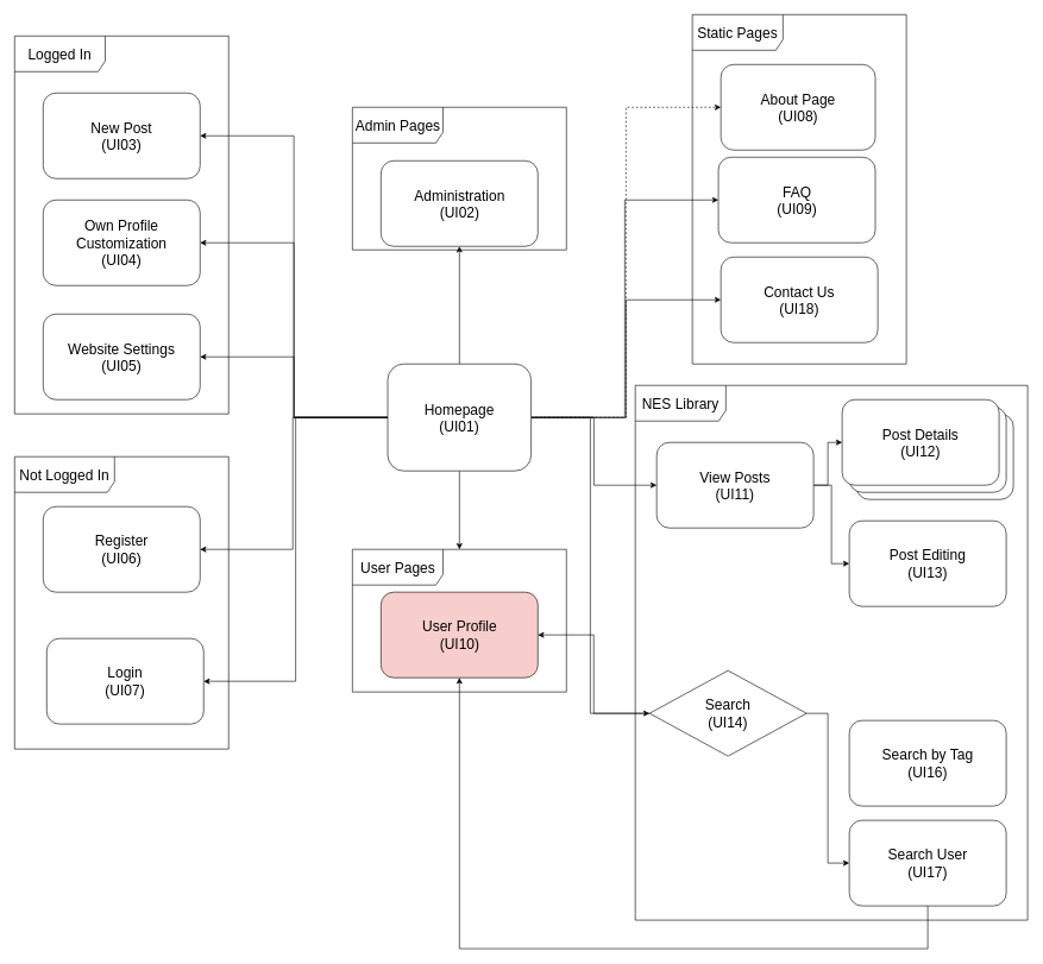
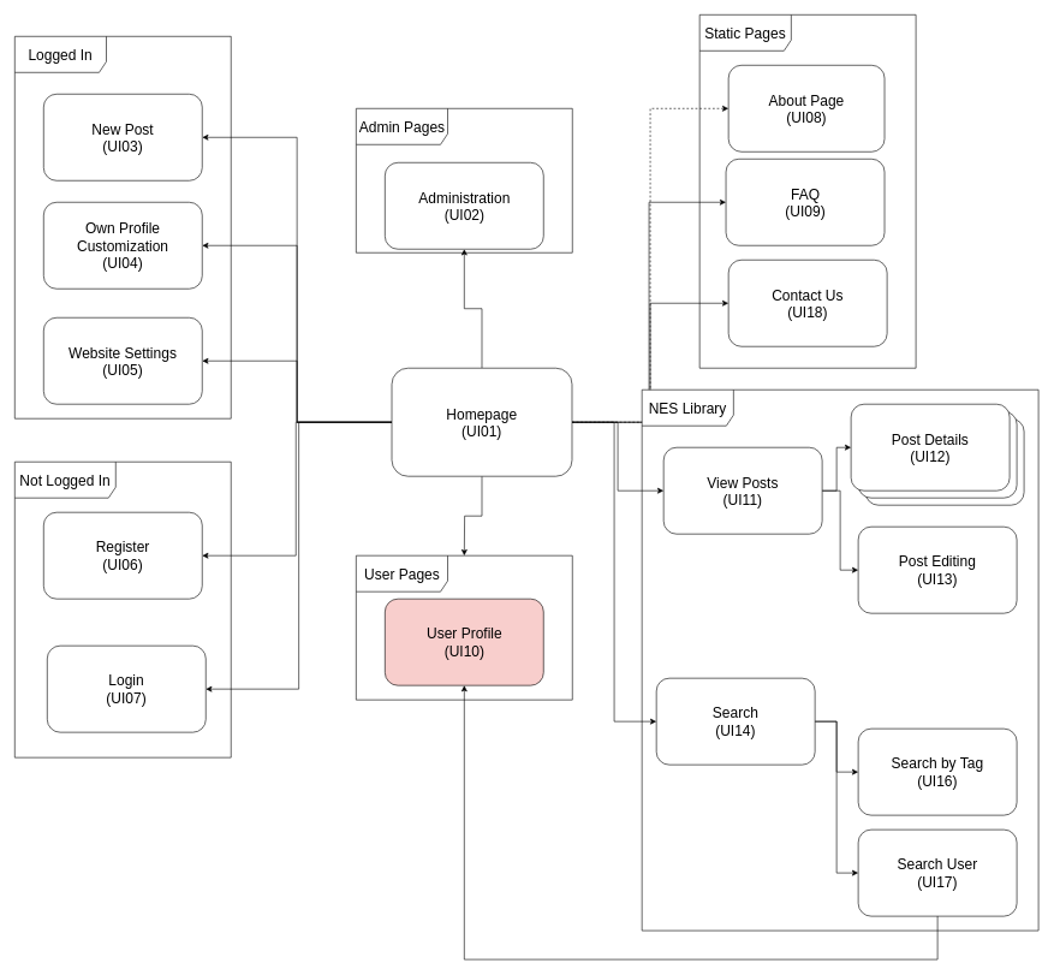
  <mxCell id="0" />
  <mxCell id="1" parent="0" />
  <mxCell id="2" style="edgeStyle=orthogonalEdgeStyle;rounded=0;orthogonalLoop=1;jettySize=auto;html=1;endArrow=classic;endFill=1;" edge="1" parent="1" source="13" target="15"><mxGeometry relative="1" as="geometry"><mxPoint x="643.5" y="350" as="targetPoint" /></mxGeometry></mxCell>
  <mxCell id="3" style="edgeStyle=orthogonalEdgeStyle;rounded=0;orthogonalLoop=1;jettySize=auto;html=1;entryX=0;entryY=0.5;entryDx=0;entryDy=0;dashed=1;" edge="1" parent="1" source="13" target="25"><mxGeometry relative="1" as="geometry" /></mxCell>
  <mxCell id="4" style="edgeStyle=orthogonalEdgeStyle;rounded=0;orthogonalLoop=1;jettySize=auto;html=1;entryX=0;entryY=0.5;entryDx=0;entryDy=0;" edge="1" parent="1" source="13" target="26"><mxGeometry relative="1" as="geometry" /></mxCell>
  <mxCell id="5" style="edgeStyle=orthogonalEdgeStyle;rounded=0;orthogonalLoop=1;jettySize=auto;html=1;entryX=1;entryY=0.5;entryDx=0;entryDy=0;" edge="1" parent="1" source="13" target="23"><mxGeometry relative="1" as="geometry" /></mxCell>
  <mxCell id="6" style="edgeStyle=orthogonalEdgeStyle;rounded=0;orthogonalLoop=1;jettySize=auto;html=1;entryX=1;entryY=0.5;entryDx=0;entryDy=0;" edge="1" parent="1" source="13" target="18"><mxGeometry relative="1" as="geometry" /></mxCell>
  <mxCell id="7" style="edgeStyle=orthogonalEdgeStyle;rounded=0;orthogonalLoop=1;jettySize=auto;html=1;entryX=1;entryY=0.5;entryDx=0;entryDy=0;" edge="1" parent="1" source="13" target="17"><mxGeometry relative="1" as="geometry" /></mxCell>
  <mxCell id="8" style="edgeStyle=orthogonalEdgeStyle;rounded=0;orthogonalLoop=1;jettySize=auto;html=1;" edge="1" parent="1" source="13"><mxGeometry relative="1" as="geometry"><mxPoint x="643.5" y="770" as="targetPoint" /></mxGeometry></mxCell>
  <mxCell id="9" style="edgeStyle=orthogonalEdgeStyle;rounded=0;orthogonalLoop=1;jettySize=auto;html=1;entryX=0;entryY=0.5;entryDx=0;entryDy=0;" edge="1" parent="1" source="13" target="32"><mxGeometry relative="1" as="geometry" /></mxCell>
  <mxCell id="10" style="edgeStyle=orthogonalEdgeStyle;rounded=0;orthogonalLoop=1;jettySize=auto;html=1;entryX=0;entryY=0.5;entryDx=0;entryDy=0;" edge="1" parent="1" source="13" target="40"><mxGeometry relative="1" as="geometry" /></mxCell>
  <mxCell id="11" style="edgeStyle=orthogonalEdgeStyle;rounded=0;orthogonalLoop=1;jettySize=auto;html=1;entryX=1;entryY=0.5;entryDx=0;entryDy=0;" edge="1" parent="1" source="13" target="21"><mxGeometry relative="1" as="geometry" /></mxCell>
  <mxCell id="12" style="edgeStyle=orthogonalEdgeStyle;rounded=0;orthogonalLoop=1;jettySize=auto;html=1;entryX=0;entryY=0.5;entryDx=0;entryDy=0;" edge="1" parent="1" source="13" target="44"><mxGeometry relative="1" as="geometry" /></mxCell>
- <mxCell id="13" value="&lt;font style=&quot;font-size: 20px;&quot;&gt;Homepage&lt;br&gt;(UI01)&lt;br&gt;&lt;/font&gt;" style="rounded=1;whiteSpace=wrap;html=1;" vertex="1" parent="1"><mxGeometry x="543" y="510" width="201" height="150" as="geometry" /></mxCell>
+ <mxCell id="13" value="&lt;font style=&quot;font-size: 20px;&quot;&gt;Homepage&lt;br&gt;(UI01)&lt;br&gt;&lt;/font&gt;" style="rounded=1;whiteSpace=wrap;html=1;" vertex="1" parent="1"><mxGeometry x="543" y="510" width="250" height="150" as="geometry" /></mxCell>
  <mxCell id="14" value="&lt;font style=&quot;font-size: 20px;&quot;&gt;Admin Pages&lt;/font&gt;" style="shape=umlFrame;whiteSpace=wrap;html=1;pointerEvents=0;width=127;height=50;" vertex="1" parent="1"><mxGeometry x="493.5" y="150" width="300" height="200" as="geometry" /></mxCell>
  <mxCell id="15" value="&lt;font style=&quot;font-size: 20px;&quot;&gt;Administration&lt;br&gt;(UI02)&lt;br&gt;&lt;/font&gt;" style="rounded=1;whiteSpace=wrap;html=1;" vertex="1" parent="1"><mxGeometry x="533.5" y="225" width="220" height="120" as="geometry" /></mxCell>
  <mxCell id="16" value="&lt;span style=&quot;font-size: 20px;&quot;&gt;Not Logged In&lt;/span&gt;" style="shape=umlFrame;whiteSpace=wrap;html=1;pointerEvents=0;width=140;height=50;" vertex="1" parent="1"><mxGeometry x="20" y="640" width="300" height="410" as="geometry" /></mxCell>
  <mxCell id="17" value="&lt;font style=&quot;font-size: 20px;&quot;&gt;New Post&lt;br&gt;(UI03)&lt;br&gt;&lt;/font&gt;" style="rounded=1;whiteSpace=wrap;html=1;" vertex="1" parent="1"><mxGeometry x="60" y="130" width="220" height="120" as="geometry" /></mxCell>
  <mxCell id="18" value="&lt;font style=&quot;font-size: 20px;&quot;&gt;Own Profile Customization&lt;br&gt;(UI04)&lt;br&gt;&lt;/font&gt;" style="rounded=1;whiteSpace=wrap;html=1;" vertex="1" parent="1"><mxGeometry x="60" y="280" width="220" height="120" as="geometry" /></mxCell>
  <mxCell id="19" value="&lt;span style=&quot;font-size: 20px;&quot;&gt;Logged In&lt;/span&gt;" style="shape=umlFrame;whiteSpace=wrap;html=1;pointerEvents=0;width=127;height=50;" vertex="1" parent="1"><mxGeometry x="20" y="50" width="300" height="530" as="geometry" /></mxCell>
  <mxCell id="20" value="&lt;font style=&quot;font-size: 20px;&quot;&gt;Register&lt;br&gt;(UI06)&lt;br&gt;&lt;/font&gt;" style="rounded=1;whiteSpace=wrap;html=1;" vertex="1" parent="1"><mxGeometry x="60" y="710" width="220" height="120" as="geometry" /></mxCell>
  <mxCell id="21" value="&lt;font style=&quot;font-size: 20px;&quot;&gt;Login&lt;br&gt;(UI07)&lt;br&gt;&lt;/font&gt;" style="rounded=1;whiteSpace=wrap;html=1;" vertex="1" parent="1"><mxGeometry x="65" y="895" width="220" height="120" as="geometry" /></mxCell>
  <mxCell id="22" style="edgeStyle=orthogonalEdgeStyle;rounded=0;orthogonalLoop=1;jettySize=auto;html=1;exitX=0;exitY=0.5;exitDx=0;exitDy=0;" edge="1" parent="1" source="13" target="20"><mxGeometry relative="1" as="geometry"><mxPoint x="320" y="822" as="targetPoint" /><Array as="points"><mxPoint x="410" y="585" /><mxPoint x="410" y="770" /></Array></mxGeometry></mxCell>
  <mxCell id="23" value="&lt;font style=&quot;font-size: 20px;&quot;&gt;Website Settings&lt;br&gt;(UI05)&lt;br&gt;&lt;/font&gt;" style="rounded=1;whiteSpace=wrap;html=1;" vertex="1" parent="1"><mxGeometry x="60" y="440" width="220" height="120" as="geometry" /></mxCell>
  <mxCell id="24" value="&lt;font style=&quot;font-size: 20px;&quot;&gt;Static Pages&lt;/font&gt;" style="shape=umlFrame;whiteSpace=wrap;html=1;pointerEvents=0;width=127;height=50;" vertex="1" parent="1"><mxGeometry x="970" y="20" width="300" height="490" as="geometry" /></mxCell>
  <mxCell id="25" value="&lt;font style=&quot;font-size: 20px;&quot;&gt;About Page&lt;br&gt;(UI08)&lt;br&gt;&lt;/font&gt;" style="rounded=1;whiteSpace=wrap;html=1;" vertex="1" parent="1"><mxGeometry x="1010" y="90" width="216.5" height="120" as="geometry" /></mxCell>
  <mxCell id="26" value="&lt;font style=&quot;font-size: 20px;&quot;&gt;FAQ&lt;br&gt;(UI09)&lt;br&gt;&lt;/font&gt;" style="rounded=1;whiteSpace=wrap;html=1;" vertex="1" parent="1"><mxGeometry x="1006.5" y="220" width="220" height="120" as="geometry" /></mxCell>
  <mxCell id="27" value="&lt;font style=&quot;font-size: 20px;&quot;&gt;User Pages&lt;/font&gt;" style="shape=umlFrame;whiteSpace=wrap;html=1;pointerEvents=0;width=127;height=50;" vertex="1" parent="1"><mxGeometry x="493.5" y="770" width="300" height="200" as="geometry" /></mxCell>
  <mxCell id="28" value="&lt;font style=&quot;font-size: 20px;&quot;&gt;User Profile&lt;br&gt;(UI10)&lt;br&gt;&lt;/font&gt;" style="rounded=1;whiteSpace=wrap;html=1;fillColor=#f8cecc;" vertex="1" parent="1"><mxGeometry x="533.5" y="830" width="220" height="120" as="geometry" /></mxCell>
  <mxCell id="29" value="&lt;font style=&quot;font-size: 20px;&quot;&gt;NES Library&lt;br&gt;&lt;/font&gt;" style="shape=umlFrame;whiteSpace=wrap;html=1;pointerEvents=0;width=127;height=50;" vertex="1" parent="1"><mxGeometry x="890" y="540" width="550" height="750" as="geometry" /></mxCell>
  <mxCell id="30" style="edgeStyle=orthogonalEdgeStyle;rounded=0;orthogonalLoop=1;jettySize=auto;html=1;entryX=0;entryY=0.5;entryDx=0;entryDy=0;" edge="1" parent="1" source="32" target="36"><mxGeometry relative="1" as="geometry" /></mxCell>
  <mxCell id="31" style="edgeStyle=orthogonalEdgeStyle;rounded=0;orthogonalLoop=1;jettySize=auto;html=1;entryX=0;entryY=0.5;entryDx=0;entryDy=0;" edge="1" parent="1" source="32" target="37"><mxGeometry relative="1" as="geometry" /></mxCell>
  <mxCell id="32" value="&lt;font style=&quot;font-size: 20px;&quot;&gt;View Posts&lt;br&gt;(UI11)&lt;br&gt;&lt;/font&gt;" style="rounded=1;whiteSpace=wrap;html=1;" vertex="1" parent="1"><mxGeometry x="920" y="620" width="220" height="120" as="geometry" /></mxCell>
  <mxCell id="33" value="" style="group" vertex="1" connectable="0" parent="1"><mxGeometry x="1180" y="560" width="240" height="140" as="geometry" /></mxCell>
  <mxCell id="34" value="&lt;font style=&quot;font-size: 20px;&quot;&gt;View Posts&lt;br&gt;(UI11)&lt;br&gt;&lt;/font&gt;" style="rounded=1;whiteSpace=wrap;html=1;" vertex="1" parent="33"><mxGeometry x="20" y="20" width="220" height="120" as="geometry" /></mxCell>
  <mxCell id="35" value="&lt;font style=&quot;font-size: 20px;&quot;&gt;View Posts&lt;br&gt;(UI11)&lt;br&gt;&lt;/font&gt;" style="rounded=1;whiteSpace=wrap;html=1;" vertex="1" parent="33"><mxGeometry x="10" y="10" width="220" height="120" as="geometry" /></mxCell>
  <mxCell id="36" value="&lt;font style=&quot;font-size: 20px;&quot;&gt;Post Details&lt;br&gt;(UI12)&lt;br&gt;&lt;/font&gt;" style="rounded=1;whiteSpace=wrap;html=1;" vertex="1" parent="33"><mxGeometry width="220" height="120" as="geometry" /></mxCell>
  <mxCell id="37" value="&lt;font style=&quot;font-size: 20px;&quot;&gt;Post Editing&lt;br&gt;(UI13)&lt;br&gt;&lt;/font&gt;" style="rounded=1;whiteSpace=wrap;html=1;" vertex="1" parent="1"><mxGeometry x="1190" y="730" width="220" height="120" as="geometry" /></mxCell>
- <mxCell id="38" style="edgeStyle=orthogonalEdgeStyle;rounded=0;orthogonalLoop=1;jettySize=auto;html=1;" edge="1" parent="1" source="40" target="28"><mxGeometry relative="1" as="geometry" /></mxCell>
+ <mxCell id="38" style="edgeStyle=orthogonalEdgeStyle;rounded=0;orthogonalLoop=1;jettySize=auto;html=1;entryX=0;entryY=0.5;entryDx=0;entryDy=0;" edge="1" parent="1" source="40" target="41"><mxGeometry relative="1" as="geometry" /></mxCell>
  <mxCell id="39" style="edgeStyle=orthogonalEdgeStyle;rounded=0;orthogonalLoop=1;jettySize=auto;html=1;entryX=0;entryY=0.5;entryDx=0;entryDy=0;" edge="1" parent="1" source="40" target="43"><mxGeometry relative="1" as="geometry" /></mxCell>
- <mxCell id="40" value="&lt;font style=&quot;font-size: 20px;&quot;&gt;Search&lt;br&gt;(UI14)&lt;br&gt;&lt;/font&gt;" style="rhombus;whiteSpace=wrap;html=1;" vertex="1" parent="1"><mxGeometry x="910" y="940" width="220" height="120" as="geometry" /></mxCell>
+ <mxCell id="40" value="&lt;font style=&quot;font-size: 20px;&quot;&gt;Search&lt;br&gt;(UI14)&lt;br&gt;&lt;/font&gt;" style="rounded=1;whiteSpace=wrap;html=1;" vertex="1" parent="1"><mxGeometry x="910" y="940" width="220" height="120" as="geometry" /></mxCell>
  <mxCell id="41" value="&lt;font style=&quot;font-size: 20px;&quot;&gt;Search by Tag&lt;br&gt;(UI16)&lt;br&gt;&lt;/font&gt;" style="rounded=1;whiteSpace=wrap;html=1;" vertex="1" parent="1"><mxGeometry x="1190" y="1010" width="220" height="120" as="geometry" /></mxCell>
  <mxCell id="42" style="edgeStyle=orthogonalEdgeStyle;rounded=0;orthogonalLoop=1;jettySize=auto;html=1;entryX=0.5;entryY=1;entryDx=0;entryDy=0;" edge="1" parent="1" source="43" target="28"><mxGeometry relative="1" as="geometry"><Array as="points"><mxPoint x="1300" y="1330" /><mxPoint x="644" y="1330" /></Array></mxGeometry></mxCell>
  <mxCell id="43" value="&lt;font style=&quot;font-size: 20px;&quot;&gt;Search User&lt;br&gt;(UI17)&lt;br&gt;&lt;/font&gt;" style="rounded=1;whiteSpace=wrap;html=1;" vertex="1" parent="1"><mxGeometry x="1190" y="1150" width="220" height="120" as="geometry" /></mxCell>
  <mxCell id="44" value="&lt;font style=&quot;font-size: 20px;&quot;&gt;Contact Us&lt;br&gt;(UI18)&lt;br&gt;&lt;/font&gt;" style="rounded=1;whiteSpace=wrap;html=1;" vertex="1" parent="1"><mxGeometry x="1010" y="360" width="220" height="120" as="geometry" /></mxCell>
